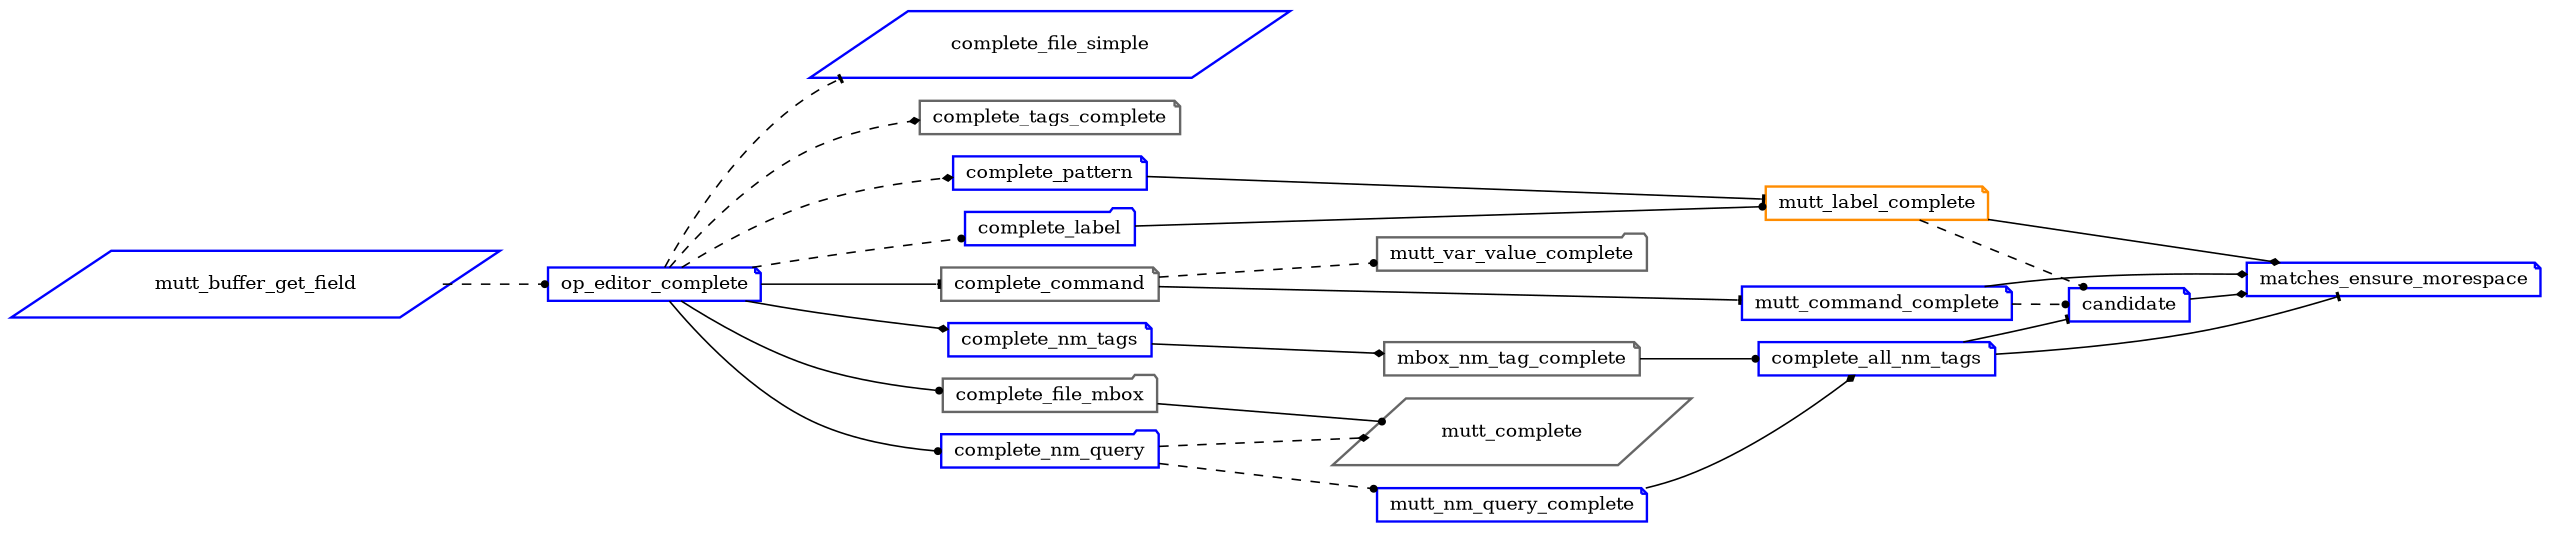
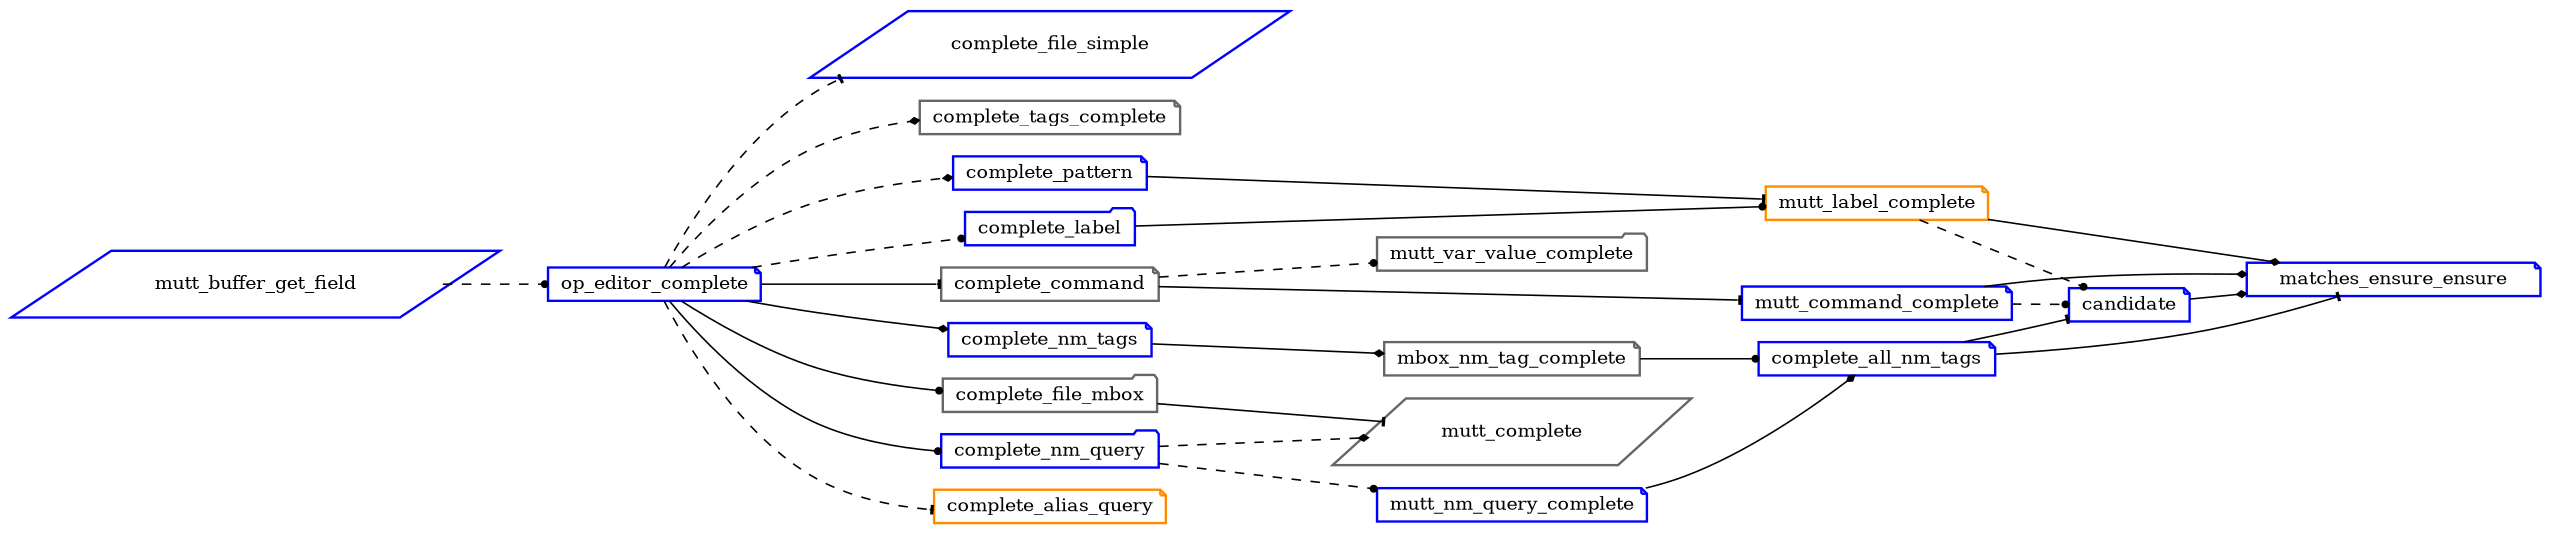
  digraph {
    compound=true
    nodesep=0.2
    rankdir=LR
    ranksep=0.5
    node [color=blue fillcolor="#ffffff" fontsize=12 penwidth=1.5 shape=note style=filled]
    edge [arrowhead=dot arrowsize=0.5 penwidth=1.0 style=dashed]
    complete_file_simple [height=0.2 shape=parallelogram]
    n2 [color=gray40 height=0.2 label=complete_tags_complete]
    complete_label [height=0.2 shape=folder]
    complete_pattern [height=0.2]
+   complete_alias_query [color=darkorange height=0.2]
    complete_command [color=gray40 height=0.2]
    complete_file_mbox [color=gray40 height=0.2 shape=folder]
    complete_nm_query [height=0.2 shape=folder]
    n9 [height=0.2 label=complete_nm_tags]
    mutt_label_complete [color=darkorange height=0.2]
    mutt_command_complete [height=0.2]
    mutt_var_value_complete [color=gray40 height=0.2 shape=folder]
    mutt_complete [color=gray40 height=0.2 shape=parallelogram]
    mutt_nm_query_complete [height=0.2]
    n15 [color=gray40 height=0.2 label=mbox_nm_tag_complete]
    candidate [height=0.2]
-   matches_ensure_morespace [height=0.2]
+   matches_ensure_morespace [height=0.2 label=matches_ensure_ensure]
    complete_all_nm_tags [height=0.2]
    op_editor_complete [height=0.2]
    mutt_buffer_get_field [height=0.2 shape=parallelogram]
    subgraph sub_1 {
      rank=same
      complete_file_simple
      n2
      complete_label
      complete_pattern
+     complete_alias_query
      complete_command
      complete_file_mbox
      complete_nm_query
      n9
    }
    complete_label -> mutt_label_complete [style=bold]
    complete_pattern -> mutt_label_complete [arrowhead=tee style=bold]
    complete_command -> mutt_command_complete [arrowhead=tee style=bold]
    complete_command -> mutt_var_value_complete
-   complete_file_mbox -> mutt_complete [style=bold]
+   complete_file_mbox -> mutt_complete [arrowhead=tee style=bold]
    complete_nm_query -> mutt_complete [arrowhead=diamond]
    complete_nm_query -> mutt_nm_query_complete
    n9 -> n15 [arrowhead=diamond style=solid]
    mutt_label_complete -> candidate
    mutt_label_complete -> matches_ensure_morespace [arrowhead=diamond style=solid]
    mutt_command_complete -> candidate
    mutt_command_complete -> matches_ensure_morespace [arrowhead=diamond style=solid]
    mutt_nm_query_complete -> complete_all_nm_tags [arrowhead=diamond style=bold]
    n15 -> complete_all_nm_tags [style=solid]
    candidate -> matches_ensure_morespace [arrowhead=diamond style=solid]
    complete_all_nm_tags -> candidate [arrowhead=tee style=solid]
    complete_all_nm_tags -> matches_ensure_morespace [arrowhead=tee style=bold]
    op_editor_complete -> complete_file_simple [arrowhead=tee]
    op_editor_complete -> n2 [arrowhead=diamond]
    op_editor_complete -> complete_label
    op_editor_complete -> complete_pattern [arrowhead=diamond]
+   op_editor_complete -> complete_alias_query [arrowhead=tee]
    op_editor_complete -> complete_command [arrowhead=tee style=bold]
    op_editor_complete -> complete_file_mbox [style=bold]
    op_editor_complete -> complete_nm_query [style=solid]
    op_editor_complete -> n9 [arrowhead=diamond style=bold]
    mutt_buffer_get_field -> op_editor_complete
  }
